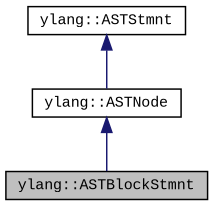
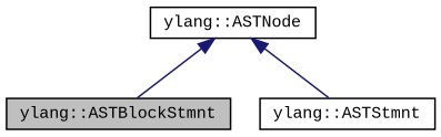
  digraph {
    fontname="Liberation Mono"
    node [color=black fillcolor=white fontname="Liberation Mono" fontsize=10 shape=record style=filled]
    edge [color=midnightblue dir=back fontname="Liberation Mono" fontsize=10 labelfontname=Helvetica labelfontsize=10 style=solid]
    n1 [fillcolor=grey75 fontcolor=black height=0.2 label="ylang::ASTBlockStmnt" width=0.4]
    n2 [height=0.2 label="ylang::ASTStmnt" width=0.4]
    n3 [height=0.2 label="ylang::ASTNode" width=0.4]
    n3 -> n1
-   n2 -> n3
+   n3 -> n2
  }
